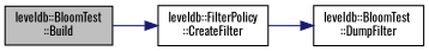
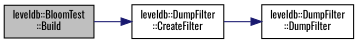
  digraph {
    fontname=Oswald
    rankdir=LR
    node [color=black fillcolor=white fontname=Oswald fontsize=10 shape=record style=filled]
    edge [color=midnightblue fontname=Oswald fontsize=10 labelfontname=Helvetica labelfontsize=10 style=solid]
    n1 [fillcolor=grey75 fontcolor=black height=0.2 label="leveldb::BloomTest\l::Build" width=0.4]
-   n2 [height=0.2 label="leveldb::FilterPolicy\l::CreateFilter" width=0.4]
-   n3 [height=0.2 label="leveldb::BloomTest\l::DumpFilter" width=0.4]
+   n2 [height=0.2 label="leveldb::DumpFilter\l::CreateFilter" width=0.4]
+   n3 [height=0.2 label="leveldb::DumpFilter\l::DumpFilter" width=0.4]
    n1 -> n2
    n2 -> n3
  }
